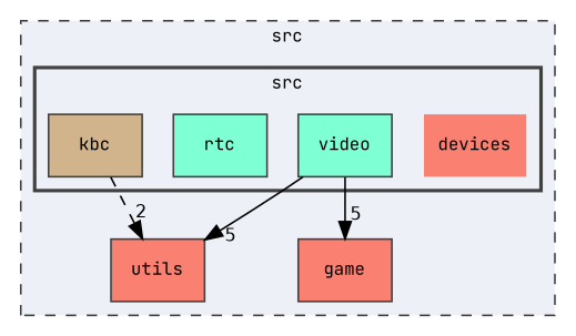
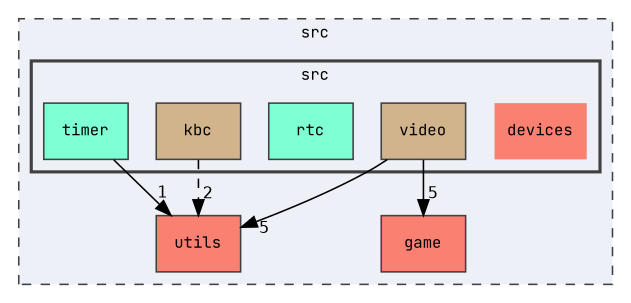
  digraph {
    compound=true
    fontname="JetBrains Mono"
    node [fontname="JetBrains Mono" fontsize=10 shape=box style="filled," fillcolor=salmon color=grey25]
    edge [fontname="JetBrains Mono" fontsize=10 headlabel=5 labeldistance=1.5 labelfontname=Helvetica labelfontsize=10 style=solid]
    n1 [label=devices shape=plaintext style=filled color=""]
    n2 [fillcolor=tan label=kbc]
    n3 [fillcolor=aquamarine label=rtc]
-   n5 [fillcolor=aquamarine label=video]
+   n4 [fillcolor=aquamarine label=timer]
+   n5 [fillcolor=tan label=video]
    n6 [label=utils]
    n7 [label=game]
    subgraph cluster_1 {
      bgcolor="#edf0f7"
      fontsize=10
      label=src
      pencolor=grey25
      style="filled,dashed,"
      n6
      n7
      subgraph cluster_2 {
        bgcolor="#edf0f7"
        fontsize=10
        pencolor=grey25
        style="filled,bold,"
        n1
        n2
        n3
+       n4
        n5
      }
    }
    n2 -> n6 [headlabel=2 style=dashed]
+   n4 -> n6 [headlabel=1]
    n5 -> n6
    n5 -> n7
  }
